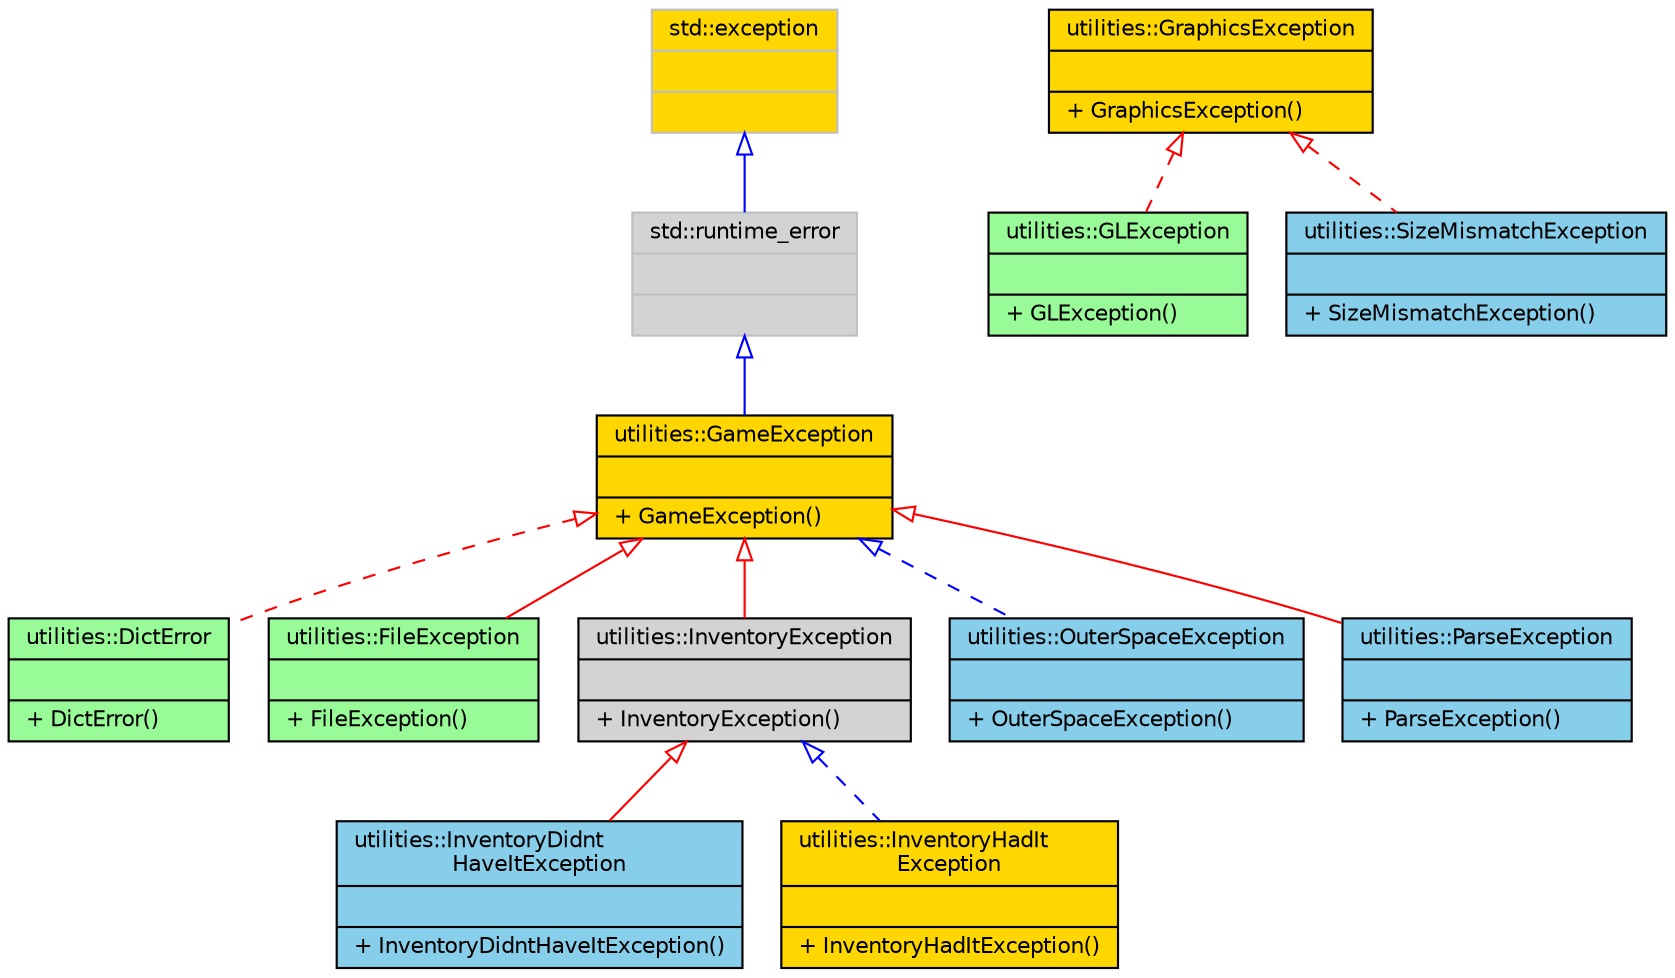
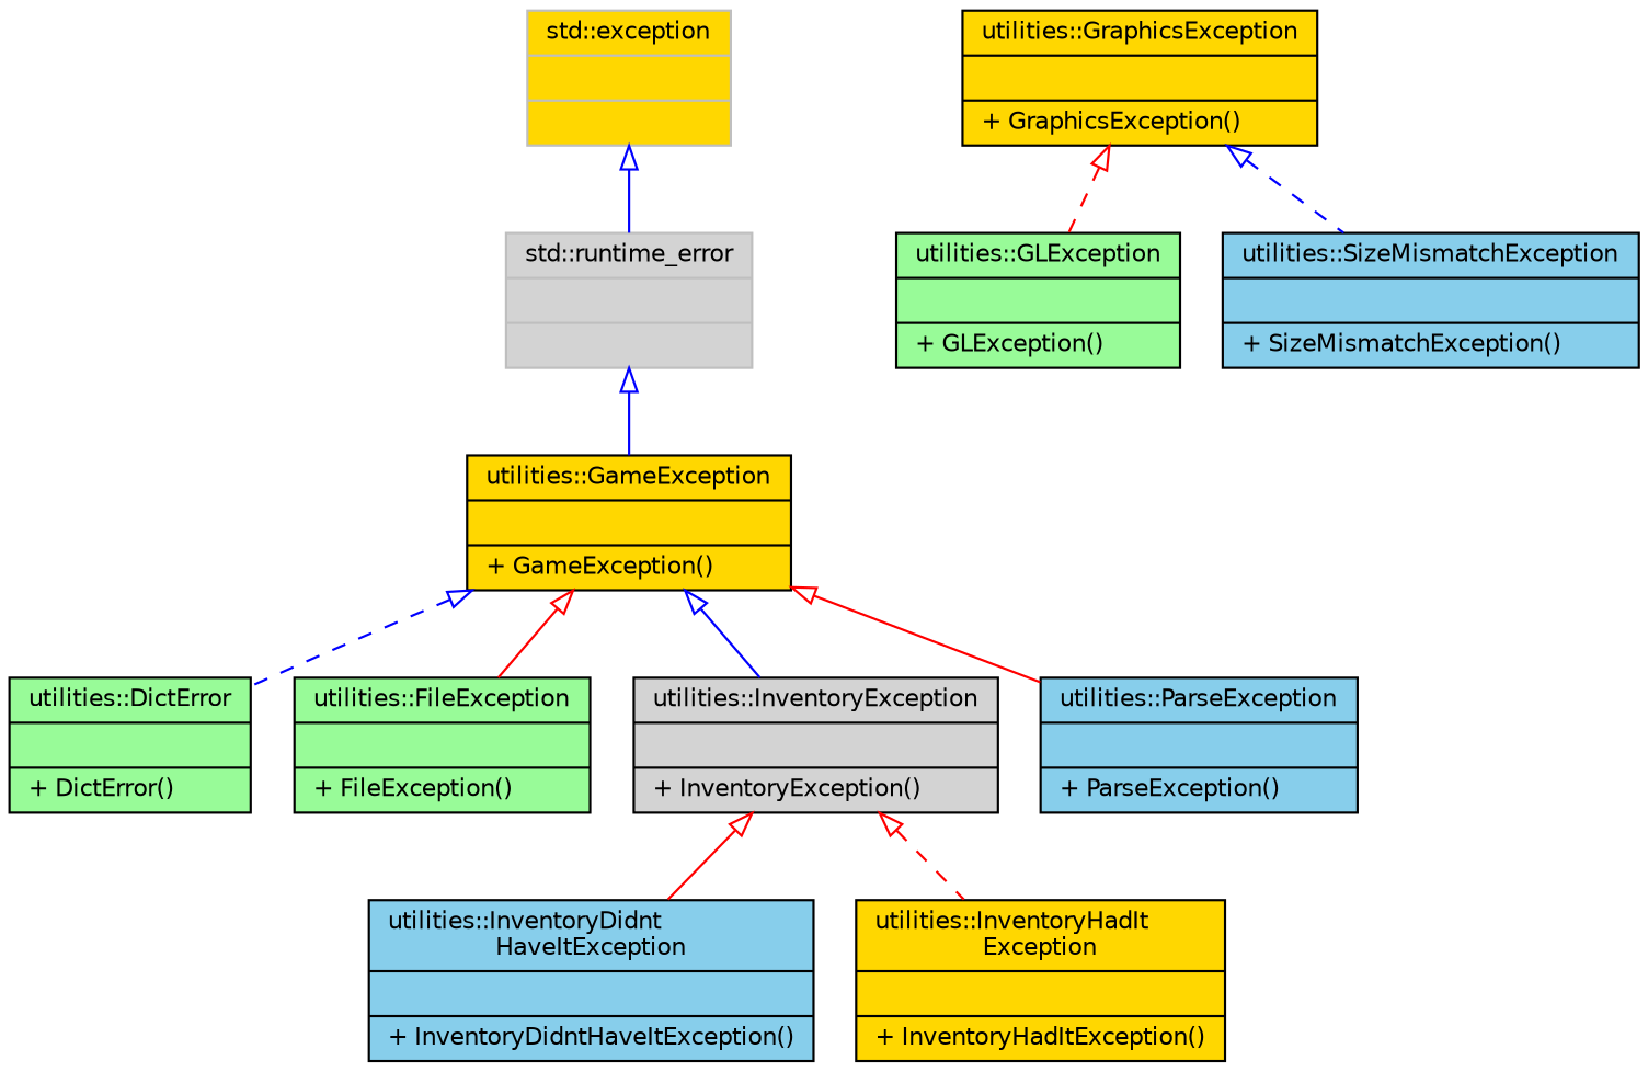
  digraph {
    node [color=black fillcolor=gold fontname=Helvetica fontsize=10 shape=record style=filled]
    edge [arrowtail=onormal color=red dir=back fontname=Helvetica fontsize=10 labelfontname=Helvetica labelfontsize=10 style=solid]
    n1 [fontcolor=black height=0.2 label="{utilities::GameException\n||+ GameException()\l}" width=0.4]
    n2 [fillcolor=palegreen height=0.2 label="{utilities::DictError\n||+ DictError()\l}" width=0.4]
    n3 [fillcolor=palegreen height=0.2 label="{utilities::FileException\n||+ FileException()\l}" width=0.4]
    n4 [fillcolor=lightgrey height=0.2 label="{utilities::InventoryException\n||+ InventoryException()\l}" width=0.4]
-   n5 [fillcolor=skyblue height=0.2 label="{utilities::OuterSpaceException\n||+ OuterSpaceException()\l}" width=0.4]
    n6 [fillcolor=skyblue height=0.2 label="{utilities::ParseException\n||+ ParseException()\l}" width=0.4]
    n7 [height=0.2 label="{utilities::GraphicsException\n||+ GraphicsException()\l}" width=0.4]
    n8 [fillcolor=palegreen height=0.2 label="{utilities::GLException\n||+ GLException()\l}" width=0.4]
    n9 [fillcolor=skyblue height=0.2 label="{utilities::SizeMismatchException\n||+ SizeMismatchException()\l}" width=0.4]
    n10 [fillcolor=skyblue height=0.2 label="{utilities::InventoryDidnt\lHaveItException\n||+ InventoryDidntHaveItException()\l}" width=0.4]
    n11 [height=0.2 label="{utilities::InventoryHadIt\lException\n||+ InventoryHadItException()\l}" width=0.4]
    n12 [color=grey75 fillcolor=lightgrey height=0.2 label="{std::runtime_error\n||}" width=0.4]
    n13 [color=grey75 height=0.2 label="{std::exception\n||}" width=0.4]
-   n1 -> n2 [style=dashed]
+   n1 -> n2 [color=blue style=dashed]
    n1 -> n3
-   n1 -> n4
-   n1 -> n5 [color=blue style=dashed]
+   n1 -> n4 [color=blue]
    n1 -> n6
    n4 -> n10
-   n4 -> n11 [color=blue style=dashed]
+   n4 -> n11 [style=dashed]
    n7 -> n8 [style=dashed]
-   n7 -> n9 [style=dashed]
+   n7 -> n9 [color=blue style=dashed]
    n12 -> n1 [color=blue]
    n13 -> n12 [color=blue]
  }
